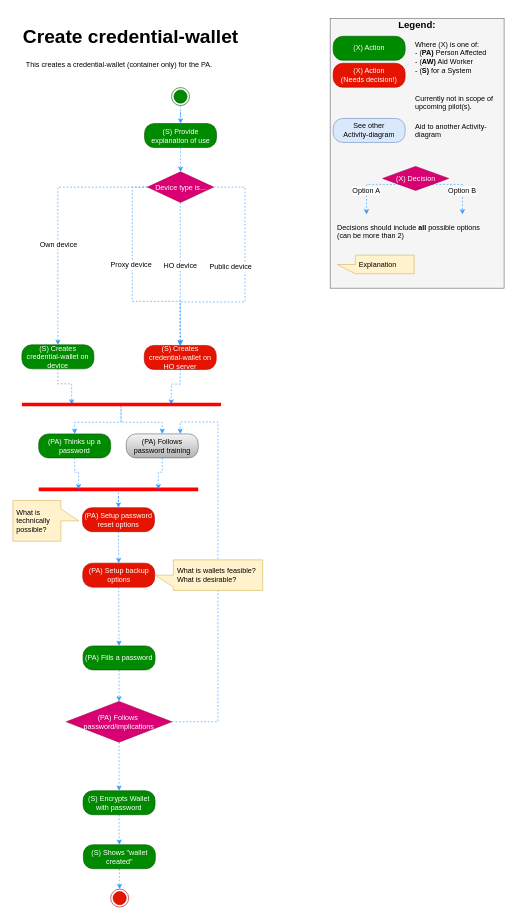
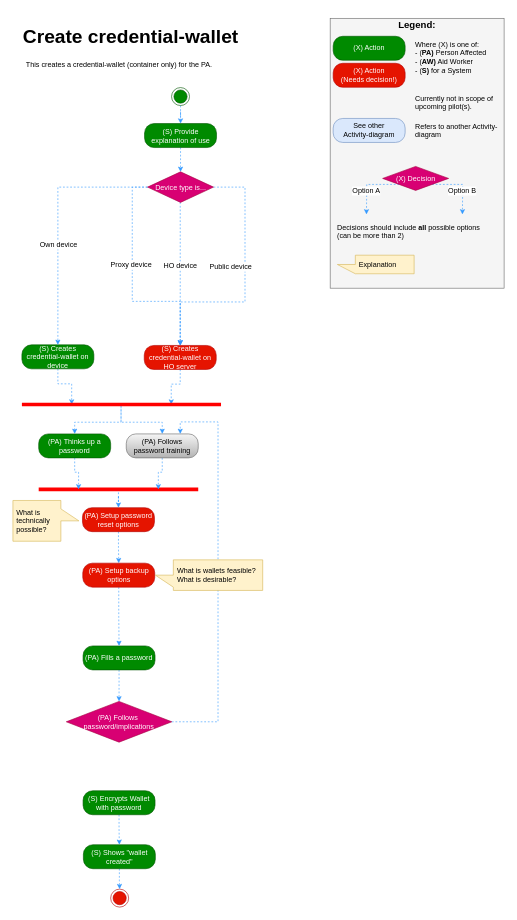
  <mxCell id="0" />
  <mxCell id="1" parent="0" />
  <mxCell id="2" style="edgeStyle=orthogonalEdgeStyle;rounded=0;orthogonalLoop=1;jettySize=auto;html=1;entryX=0.5;entryY=0;entryDx=0;entryDy=0;strokeColor=#3399FF;fontColor=#ffffff;dashed=1;" parent="1" source="3" target="5" edge="1"><mxGeometry relative="1" as="geometry" /></mxCell>
  <mxCell id="3" value="" style="ellipse;html=1;shape=endState;fillColor=#008a00;strokeColor=#005700;fontColor=#ffffff;" parent="1" vertex="1"><mxGeometry x="285.5" y="145.5" width="30" height="30" as="geometry" /></mxCell>
  <mxCell id="4" value="" style="edgeStyle=orthogonalEdgeStyle;rounded=0;orthogonalLoop=1;jettySize=auto;html=1;dashed=1;strokeColor=#3399FF;entryX=0.5;entryY=0;entryDx=0;entryDy=0;exitX=0.5;exitY=1;exitDx=0;exitDy=0;" parent="1" source="5" target="27" edge="1"><mxGeometry relative="1" as="geometry"><mxPoint x="210.5" y="345.5" as="targetPoint" /><Array as="points"><mxPoint x="301" y="260" /><mxPoint x="301" y="260" /></Array></mxGeometry></mxCell>
  <mxCell id="5" value="(S) Provide explanation of use" style="rounded=1;whiteSpace=wrap;html=1;arcSize=40;fillColor=#008a00;strokeColor=#005700;fontColor=#ffffff;" parent="1" vertex="1"><mxGeometry x="240.5" y="205.5" width="120" height="40" as="geometry" /></mxCell>
  <mxCell id="6" value="" style="edgeStyle=orthogonalEdgeStyle;rounded=0;orthogonalLoop=1;jettySize=auto;html=1;strokeColor=#3399FF;fontColor=#ffffff;dashed=1;entryX=0.25;entryY=0.5;entryDx=0;entryDy=0;entryPerimeter=0;" parent="1" source="7" target="50" edge="1"><mxGeometry relative="1" as="geometry"><mxPoint x="119.5" y="655.5" as="targetPoint" /></mxGeometry></mxCell>
  <mxCell id="7" value="(S) Creates credential-wallet on device&lt;br&gt;" style="rounded=1;whiteSpace=wrap;html=1;arcSize=40;fillColor=#008a00;strokeColor=#005700;fontColor=#ffffff;" parent="1" vertex="1"><mxGeometry x="36" y="574.5" width="120" height="40" as="geometry" /></mxCell>
  <mxCell id="8" style="edgeStyle=orthogonalEdgeStyle;rounded=0;orthogonalLoop=1;jettySize=auto;html=1;entryX=0.5;entryY=0;entryDx=0;entryDy=0;dashed=1;strokeColor=#3399FF;" parent="1" source="9" target="18" edge="1"><mxGeometry relative="1" as="geometry" /></mxCell>
  <mxCell id="9" value="(PA) Fills a password" style="rounded=1;whiteSpace=wrap;html=1;arcSize=40;fillColor=#008a00;strokeColor=#005700;fontColor=#ffffff;" parent="1" vertex="1"><mxGeometry x="138" y="1076.5" width="120" height="40" as="geometry" /></mxCell>
  <mxCell id="10" value="" style="ellipse;html=1;shape=endState;fillColor=#e51400;strokeColor=#B20000;fontColor=#ffffff;" parent="1" vertex="1"><mxGeometry x="184" y="1482" width="30" height="30" as="geometry" /></mxCell>
  <mxCell id="11" style="edgeStyle=orthogonalEdgeStyle;rounded=0;orthogonalLoop=1;jettySize=auto;html=1;entryX=0.5;entryY=0;entryDx=0;entryDy=0;dashed=1;strokeColor=#3399FF;" parent="1" source="12" target="31" edge="1"><mxGeometry relative="1" as="geometry" /></mxCell>
  <mxCell id="12" value="" style="shape=line;html=1;strokeWidth=6;strokeColor=#ff0000;fillColor=#008a00;fontColor=#ffffff;" parent="1" vertex="1"><mxGeometry x="64" y="810.5" width="266" height="10" as="geometry" /></mxCell>
  <mxCell id="13" style="edgeStyle=orthogonalEdgeStyle;rounded=0;orthogonalLoop=1;jettySize=auto;html=1;exitX=0.5;exitY=1;exitDx=0;exitDy=0;entryX=0.5;entryY=0;entryDx=0;entryDy=0;dashed=1;strokeColor=#3399FF;" parent="1" source="14" target="16" edge="1"><mxGeometry relative="1" as="geometry" /></mxCell>
  <mxCell id="14" value="(S) Encrypts Wallet with password&lt;br&gt;" style="rounded=1;whiteSpace=wrap;html=1;arcSize=40;fillColor=#008a00;strokeColor=#005700;fontColor=#ffffff;" parent="1" vertex="1"><mxGeometry x="138" y="1318" width="120" height="40" as="geometry" /></mxCell>
  <mxCell id="15" value="" style="edgeStyle=orthogonalEdgeStyle;rounded=0;orthogonalLoop=1;jettySize=auto;html=1;strokeColor=#3399FF;entryX=0.5;entryY=0;entryDx=0;entryDy=0;dashed=1;" parent="1" source="16" target="10" edge="1"><mxGeometry relative="1" as="geometry"><mxPoint x="336.5" y="1568" as="targetPoint" /></mxGeometry></mxCell>
  <mxCell id="16" value="(S) Shows &quot;wallet created&quot;&lt;br&gt;" style="rounded=1;whiteSpace=wrap;html=1;arcSize=40;fillColor=#008a00;strokeColor=#005700;fontColor=#ffffff;" parent="1" vertex="1"><mxGeometry x="138.5" y="1408" width="120" height="40" as="geometry" /></mxCell>
- <mxCell id="17" style="edgeStyle=orthogonalEdgeStyle;rounded=0;orthogonalLoop=1;jettySize=auto;html=1;entryX=0.5;entryY=0;entryDx=0;entryDy=0;dashed=1;strokeColor=#3399FF;fontColor=#ffffff;" parent="1" source="18" target="14" edge="1"><mxGeometry relative="1" as="geometry" /></mxCell>
  <mxCell id="18" value="(PA) Follows&amp;nbsp; password/implications" style="rhombus;whiteSpace=wrap;html=1;fillColor=#d80073;strokeColor=#A50040;fontColor=#ffffff;" parent="1" vertex="1"><mxGeometry x="110" y="1169" width="176" height="68" as="geometry" /></mxCell>
  <mxCell id="19" style="edgeStyle=orthogonalEdgeStyle;rounded=0;orthogonalLoop=1;jettySize=auto;html=1;exitX=0;exitY=0.5;exitDx=0;exitDy=0;entryX=0.5;entryY=0;entryDx=0;entryDy=0;dashed=1;strokeColor=#3399FF;fontColor=#000000;" parent="1" source="27" target="7" edge="1"><mxGeometry relative="1" as="geometry"><mxPoint x="-66.5" y="451.5" as="targetPoint" /><Array as="points"><mxPoint x="96" y="312" /></Array></mxGeometry></mxCell>
  <mxCell id="20" value="Own device" style="text;html=1;resizable=0;points=[];align=center;verticalAlign=middle;labelBackgroundColor=#ffffff;" parent="19" vertex="1" connectable="0"><mxGeometry x="-0.259" y="-1" relative="1" as="geometry"><mxPoint x="1" y="92" as="offset" /></mxGeometry></mxCell>
  <mxCell id="21" style="edgeStyle=orthogonalEdgeStyle;rounded=0;orthogonalLoop=1;jettySize=auto;html=1;entryX=0.5;entryY=0;entryDx=0;entryDy=0;dashed=1;strokeColor=#3399FF;exitX=1;exitY=0.5;exitDx=0;exitDy=0;" parent="1" source="27" target="29" edge="1"><mxGeometry relative="1" as="geometry"><mxPoint x="462.5" y="451.5" as="targetPoint" /><Array as="points"><mxPoint x="408" y="312" /><mxPoint x="408" y="503" /><mxPoint x="300" y="503" /></Array></mxGeometry></mxCell>
  <mxCell id="22" value="Public device" style="text;html=1;resizable=0;points=[];align=center;verticalAlign=middle;labelBackgroundColor=#ffffff;" parent="21" vertex="1" connectable="0"><mxGeometry x="0.585" y="-18" relative="1" as="geometry"><mxPoint x="67.5" y="-40.5" as="offset" /></mxGeometry></mxCell>
  <mxCell id="23" style="edgeStyle=orthogonalEdgeStyle;rounded=0;orthogonalLoop=1;jettySize=auto;html=1;entryX=0.5;entryY=0;entryDx=0;entryDy=0;dashed=1;strokeColor=#3399FF;" parent="1" source="27" target="29" edge="1"><mxGeometry relative="1" as="geometry"><Array as="points"><mxPoint x="300" y="441" /></Array></mxGeometry></mxCell>
  <mxCell id="24" value="HO device" style="text;html=1;resizable=0;points=[];align=center;verticalAlign=middle;labelBackgroundColor=#ffffff;" parent="23" vertex="1" connectable="0"><mxGeometry x="-0.242" y="-1" relative="1" as="geometry"><mxPoint y="16" as="offset" /></mxGeometry></mxCell>
  <mxCell id="25" style="edgeStyle=orthogonalEdgeStyle;rounded=0;orthogonalLoop=1;jettySize=auto;html=1;exitX=0;exitY=0.5;exitDx=0;exitDy=0;entryX=0.5;entryY=0;entryDx=0;entryDy=0;dashed=1;strokeColor=#3399FF;" parent="1" source="27" target="29" edge="1"><mxGeometry relative="1" as="geometry"><Array as="points"><mxPoint x="220" y="312" /><mxPoint x="220" y="502" /><mxPoint x="300" y="502" /></Array></mxGeometry></mxCell>
  <mxCell id="26" value="Proxy device" style="text;html=1;resizable=0;points=[];align=center;verticalAlign=middle;labelBackgroundColor=#ffffff;" parent="25" vertex="1" connectable="0"><mxGeometry x="-0.256" y="-19" relative="1" as="geometry"><mxPoint x="16" y="18.5" as="offset" /></mxGeometry></mxCell>
  <mxCell id="27" value="Device type is..." style="rhombus;whiteSpace=wrap;html=1;fillColor=#d80073;strokeColor=#A50040;fontColor=#ffffff;" parent="1" vertex="1"><mxGeometry x="245.5" y="286" width="110" height="51" as="geometry" /></mxCell>
  <mxCell id="28" style="edgeStyle=orthogonalEdgeStyle;rounded=0;orthogonalLoop=1;jettySize=auto;html=1;exitX=0.5;exitY=1;exitDx=0;exitDy=0;entryX=0.75;entryY=0.5;entryDx=0;entryDy=0;dashed=1;strokeColor=#3399FF;entryPerimeter=0;" parent="1" source="29" target="50" edge="1"><mxGeometry relative="1" as="geometry"><mxPoint x="285.5" y="655.5" as="targetPoint" /></mxGeometry></mxCell>
  <mxCell id="29" value="(S) Creates credential-wallet on HO server&lt;br&gt;" style="rounded=1;whiteSpace=wrap;html=1;arcSize=40;fillColor=#e51400;strokeColor=#B20000;fontColor=#ffffff;" parent="1" vertex="1"><mxGeometry x="240" y="575.5" width="120" height="40" as="geometry" /></mxCell>
  <mxCell id="30" style="edgeStyle=orthogonalEdgeStyle;rounded=0;orthogonalLoop=1;jettySize=auto;html=1;entryX=0.5;entryY=0;entryDx=0;entryDy=0;dashed=1;strokeColor=#3399FF;" parent="1" source="31" target="54" edge="1"><mxGeometry relative="1" as="geometry" /></mxCell>
  <mxCell id="31" value="(PA) Setup password reset options" style="rounded=1;whiteSpace=wrap;html=1;arcSize=40;fillColor=#e51400;strokeColor=#B20000;fontColor=#ffffff;" parent="1" vertex="1"><mxGeometry x="137" y="846" width="120" height="40" as="geometry" /></mxCell>
  <mxCell id="32" value="" style="rounded=0;whiteSpace=wrap;html=1;fontSize=16;align=left;fillColor=#f5f5f5;strokeColor=#666666;fontColor=#333333;" parent="1" vertex="1"><mxGeometry x="550" y="30" width="290" height="450" as="geometry" /></mxCell>
  <mxCell id="33" value="See other&lt;br&gt;Activity-diagram" style="rounded=1;whiteSpace=wrap;html=1;arcSize=40;fillColor=#dae8fc;strokeColor=#6c8ebf;" parent="1" vertex="1"><mxGeometry x="555" y="197" width="120" height="40" as="geometry" /></mxCell>
  <mxCell id="34" value="(X) Action&lt;br&gt;" style="rounded=1;whiteSpace=wrap;html=1;arcSize=40;fillColor=#008a00;strokeColor=#005700;fontColor=#ffffff;" parent="1" vertex="1"><mxGeometry x="555" y="60" width="120" height="40" as="geometry" /></mxCell>
  <mxCell id="35" value="" style="edgeStyle=orthogonalEdgeStyle;rounded=0;orthogonalLoop=1;jettySize=auto;html=1;dashed=1;strokeColor=#3399FF;exitX=0;exitY=1;exitDx=0;exitDy=0;" parent="1" source="39" edge="1"><mxGeometry relative="1" as="geometry"><mxPoint x="610.5" y="357" as="targetPoint" /></mxGeometry></mxCell>
  <mxCell id="36" value="Option A" style="text;html=1;resizable=0;points=[];align=center;verticalAlign=middle;labelBackgroundColor=#ffffff;" parent="35" vertex="1" connectable="0"><mxGeometry x="-0.038" y="2" relative="1" as="geometry"><mxPoint x="-6" y="8" as="offset" /></mxGeometry></mxCell>
  <mxCell id="37" style="edgeStyle=orthogonalEdgeStyle;rounded=0;orthogonalLoop=1;jettySize=auto;html=1;exitX=1;exitY=1;exitDx=0;exitDy=0;dashed=1;strokeColor=#3399FF;" parent="1" source="39" edge="1"><mxGeometry relative="1" as="geometry"><mxPoint x="770.5" y="357" as="targetPoint" /></mxGeometry></mxCell>
  <mxCell id="38" value="Option B&lt;br&gt;" style="text;html=1;resizable=0;points=[];align=center;verticalAlign=middle;labelBackgroundColor=#ffffff;" parent="37" vertex="1" connectable="0"><mxGeometry x="-0.208" y="-1" relative="1" as="geometry"><mxPoint x="9" y="9" as="offset" /></mxGeometry></mxCell>
  <mxCell id="39" value="&lt;span&gt;(X) Decision&lt;br&gt;&lt;/span&gt;" style="rhombus;whiteSpace=wrap;html=1;fillColor=#d80073;strokeColor=#A50040;fontColor=#ffffff;" parent="1" vertex="1"><mxGeometry x="637.5" y="277" width="110" height="40" as="geometry" /></mxCell>
  <mxCell id="40" value="(X) Action&lt;br&gt;(Needs decision!)&lt;br&gt;" style="rounded=1;whiteSpace=wrap;html=1;arcSize=40;fillColor=#e51400;strokeColor=#B20000;fontColor=#ffffff;" parent="1" vertex="1"><mxGeometry x="555" y="105" width="120" height="40" as="geometry" /></mxCell>
  <mxCell id="41" value="&lt;div style=&quot;text-align: left ; font-size: 32px&quot;&gt;Create&amp;nbsp;credential-wallet&lt;/div&gt;" style="text;html=1;strokeColor=none;fillColor=none;align=left;verticalAlign=middle;whiteSpace=wrap;rounded=0;fontStyle=1;fontSize=32;spacingLeft=16;" parent="1" vertex="1"><mxGeometry width="518" height="80" as="geometry" x="20" y="20" /></mxCell>
  <mxCell id="42" value="&lt;font style=&quot;font-size: 16px;&quot;&gt;Legend:&lt;/font&gt;" style="text;html=1;strokeColor=none;fillColor=none;align=center;verticalAlign=middle;whiteSpace=wrap;rounded=0;fontSize=16;fontStyle=1" parent="1" vertex="1"><mxGeometry x="675" y="30" width="40" height="20" as="geometry" /></mxCell>
  <mxCell id="43" value="Where (X) is one of:&lt;br&gt;- (&lt;b&gt;PA)&lt;/b&gt; Person Affected&lt;br&gt;- (&lt;b&gt;AW)&lt;/b&gt; Aid Worker&lt;br&gt;- (&lt;b&gt;S)&lt;/b&gt; for &lt;i&gt;a&lt;/i&gt; System&lt;br&gt;" style="text;html=1;strokeColor=none;fillColor=none;align=left;verticalAlign=top;whiteSpace=wrap;rounded=0;fontSize=12;" parent="1" vertex="1"><mxGeometry x="690" y="60" width="140" height="70" as="geometry" /></mxCell>
- <mxCell id="44" value="Aid to another Activity-diagram&lt;br&gt;" style="text;html=1;strokeColor=none;fillColor=none;align=left;verticalAlign=top;whiteSpace=wrap;rounded=0;fontSize=12;" parent="1" vertex="1"><mxGeometry x="690" y="197" width="140" height="38" as="geometry" /></mxCell>
+ <mxCell id="44" value="Refers to another Activity-diagram&lt;br&gt;" style="text;html=1;strokeColor=none;fillColor=none;align=left;verticalAlign=top;whiteSpace=wrap;rounded=0;fontSize=12;" parent="1" vertex="1"><mxGeometry x="690" y="197" width="140" height="38" as="geometry" /></mxCell>
  <mxCell id="45" value="Decisions should include &lt;b&gt;all&lt;/b&gt; possible options (can be more than 2)&lt;br&gt;" style="text;html=1;strokeColor=none;fillColor=none;align=left;verticalAlign=top;whiteSpace=wrap;rounded=0;fontSize=12;" parent="1" vertex="1"><mxGeometry x="560" y="365" width="250" height="38" as="geometry" /></mxCell>
  <mxCell id="46" value="&lt;p&gt;Explanation&lt;/p&gt;" style="shape=callout;whiteSpace=wrap;html=1;perimeter=calloutPerimeter;fillColor=#fff2cc;fontSize=12;align=left;strokeColor=#d6b656;spacingLeft=4;direction=south;" parent="1" vertex="1"><mxGeometry x="562" y="425" width="128" height="31" as="geometry" /></mxCell>
  <mxCell id="47" value="Currently not in scope of upcoming pilot(s).&lt;br&gt;" style="text;html=1;strokeColor=none;fillColor=none;align=left;verticalAlign=top;whiteSpace=wrap;rounded=0;fontSize=12;" parent="1" vertex="1"><mxGeometry x="690" y="150" width="140" height="70" as="geometry" /></mxCell>
  <mxCell id="48" style="edgeStyle=orthogonalEdgeStyle;rounded=0;orthogonalLoop=1;jettySize=auto;html=1;entryX=0.5;entryY=0;entryDx=0;entryDy=0;dashed=1;strokeColor=#3399FF;exitX=0.498;exitY=0.662;exitDx=0;exitDy=0;exitPerimeter=0;" parent="1" source="50" target="58" edge="1"><mxGeometry relative="1" as="geometry" /></mxCell>
  <mxCell id="49" style="edgeStyle=orthogonalEdgeStyle;rounded=0;orthogonalLoop=1;jettySize=auto;html=1;entryX=0.5;entryY=0;entryDx=0;entryDy=0;dashed=1;strokeColor=#3399FF;exitX=0.498;exitY=0.553;exitDx=0;exitDy=0;exitPerimeter=0;" parent="1" source="50" target="56" edge="1"><mxGeometry relative="1" as="geometry" /></mxCell>
  <mxCell id="50" value="" style="shape=line;html=1;strokeWidth=6;strokeColor=#ff0000;" parent="1" vertex="1"><mxGeometry x="36" y="664.5" width="332" height="19" as="geometry" /></mxCell>
  <mxCell id="51" value="What is technically possible?" style="shape=callout;whiteSpace=wrap;html=1;perimeter=calloutPerimeter;align=left;strokeColor=#d6b656;fillColor=#fff2cc;spacingLeft=4;direction=north;" parent="1" vertex="1"><mxGeometry x="21" y="834" width="110" height="68" as="geometry" /></mxCell>
  <mxCell id="52" value="&lt;p&gt;This creates a credential-wallet (container only) for the PA.&lt;/p&gt;" style="text;html=1;strokeColor=none;fillColor=none;spacing=8;spacingTop=-20;whiteSpace=wrap;overflow=hidden;rounded=0;align=left;" parent="1" vertex="1"><mxGeometry x="35" y="96" width="432" height="57" as="geometry" /></mxCell>
  <mxCell id="53" style="edgeStyle=orthogonalEdgeStyle;rounded=0;orthogonalLoop=1;jettySize=auto;html=1;exitX=0.5;exitY=1;exitDx=0;exitDy=0;entryX=0.5;entryY=0;entryDx=0;entryDy=0;dashed=1;strokeColor=#3399FF;" parent="1" source="54" target="9" edge="1"><mxGeometry relative="1" as="geometry" /></mxCell>
  <mxCell id="54" value="(PA) Setup backup options" style="rounded=1;whiteSpace=wrap;html=1;arcSize=40;fillColor=#e51400;strokeColor=#B20000;fontColor=#ffffff;" parent="1" vertex="1"><mxGeometry x="137.5" y="938.5" width="120" height="40" as="geometry" /></mxCell>
  <mxCell id="55" style="edgeStyle=orthogonalEdgeStyle;rounded=0;orthogonalLoop=1;jettySize=auto;html=1;entryX=0.75;entryY=0.5;entryDx=0;entryDy=0;entryPerimeter=0;dashed=1;strokeColor=#3399FF;" parent="1" source="56" target="12" edge="1"><mxGeometry relative="1" as="geometry" /></mxCell>
  <mxCell id="56" value="(PA) Follows password training" style="rounded=1;whiteSpace=wrap;html=1;arcSize=40;fillColor=#f5f5f5;strokeColor=#666666;gradientColor=#b3b3b3;" parent="1" vertex="1"><mxGeometry x="210" y="723" width="120" height="40" as="geometry" /></mxCell>
  <mxCell id="57" style="edgeStyle=orthogonalEdgeStyle;rounded=0;orthogonalLoop=1;jettySize=auto;html=1;entryX=0.25;entryY=0.5;entryDx=0;entryDy=0;entryPerimeter=0;dashed=1;strokeColor=#3399FF;" parent="1" source="58" target="12" edge="1"><mxGeometry relative="1" as="geometry" /></mxCell>
  <mxCell id="58" value="(PA) Thinks up a password" style="rounded=1;whiteSpace=wrap;html=1;arcSize=40;fillColor=#008a00;strokeColor=#005700;fontColor=#ffffff;" parent="1" vertex="1"><mxGeometry x="64" y="723" width="120" height="40" as="geometry" /></mxCell>
  <mxCell id="59" style="edgeStyle=orthogonalEdgeStyle;rounded=0;orthogonalLoop=1;jettySize=auto;html=1;exitX=1;exitY=0.5;exitDx=0;exitDy=0;entryX=0.75;entryY=0;entryDx=0;entryDy=0;dashed=1;strokeColor=#3399FF;fontColor=#000000;jumpStyle=arc;jumpSize=16;" parent="1" source="18" target="56" edge="1"><mxGeometry relative="1" as="geometry"><Array as="points"><mxPoint x="363" y="1203" /><mxPoint x="363" y="703" /><mxPoint x="300" y="703" /></Array></mxGeometry></mxCell>
  <mxCell id="60" value="What is wallets feasible?&lt;br&gt;What is desirable?" style="shape=callout;whiteSpace=wrap;html=1;perimeter=calloutPerimeter;align=left;strokeColor=#d6b656;fillColor=#fff2cc;spacingLeft=4;direction=south;" vertex="1" parent="1"><mxGeometry x="258.5" y="933" width="179" height="51" as="geometry" /></mxCell>
